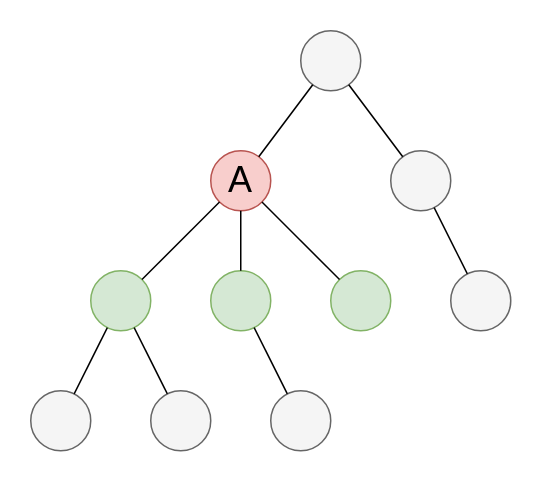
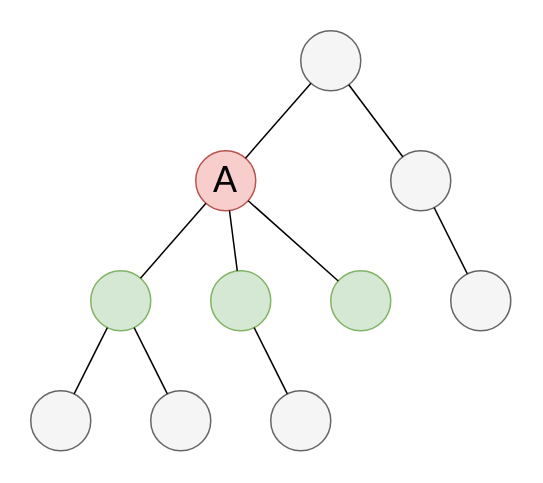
  <mxCell id="0" />
  <mxCell id="1" parent="0" />
  <mxCell id="2" value="" style="ellipse;whiteSpace=wrap;html=1;aspect=fixed;fillColor=#d5e8d4;strokeColor=#82b366;" vertex="1" parent="1"><mxGeometry x="60" y="180" width="40" height="40" as="geometry" /></mxCell>
  <mxCell id="3" value="" style="ellipse;whiteSpace=wrap;html=1;aspect=fixed;fillColor=#d5e8d4;strokeColor=#82b366;" vertex="1" parent="1"><mxGeometry x="220" y="180" width="40" height="40" as="geometry" /></mxCell>
  <mxCell id="4" value="" style="ellipse;whiteSpace=wrap;html=1;aspect=fixed;fillColor=#f5f5f5;strokeColor=#666666;fontColor=#333333;" vertex="1" parent="1"><mxGeometry x="180" y="260" width="40" height="40" as="geometry" /></mxCell>
  <mxCell id="5" value="" style="ellipse;whiteSpace=wrap;html=1;aspect=fixed;fillColor=#f5f5f5;strokeColor=#666666;fontColor=#333333;" vertex="1" parent="1"><mxGeometry x="20" y="260" width="40" height="40" as="geometry" /></mxCell>
  <mxCell id="6" value="" style="ellipse;whiteSpace=wrap;html=1;aspect=fixed;fillColor=#f5f5f5;strokeColor=#666666;fontColor=#333333;" vertex="1" parent="1"><mxGeometry x="200" y="20" width="40" height="40" as="geometry" /></mxCell>
  <mxCell id="7" value="" style="ellipse;whiteSpace=wrap;html=1;aspect=fixed;fillColor=#d5e8d4;strokeColor=#82b366;" vertex="1" parent="1"><mxGeometry x="140" y="180" width="40" height="40" as="geometry" /></mxCell>
  <mxCell id="8" value="" style="ellipse;whiteSpace=wrap;html=1;aspect=fixed;fillColor=#f5f5f5;strokeColor=#666666;fontColor=#333333;" vertex="1" parent="1"><mxGeometry x="300" y="180" width="40" height="40" as="geometry" /></mxCell>
- <mxCell id="9" value="A" style="ellipse;whiteSpace=wrap;html=1;aspect=fixed;fillColor=#f8cecc;strokeColor=#b85450;fontSize=24;" vertex="1" parent="1"><mxGeometry x="140" y="100" width="40" height="40" as="geometry" /></mxCell>
+ <mxCell id="9" value="A" style="ellipse;whiteSpace=wrap;html=1;aspect=fixed;fillColor=#f8cecc;strokeColor=#b85450;fontSize=24;" vertex="1" parent="1"><mxGeometry x="130" y="100" width="40" height="40" as="geometry" /></mxCell>
  <mxCell id="10" value="" style="ellipse;whiteSpace=wrap;html=1;aspect=fixed;fillColor=#f5f5f5;strokeColor=#666666;fontColor=#333333;" vertex="1" parent="1"><mxGeometry x="100" y="260" width="40" height="40" as="geometry" /></mxCell>
  <mxCell id="11" value="" style="ellipse;whiteSpace=wrap;html=1;aspect=fixed;fillColor=#f5f5f5;strokeColor=#666666;fontColor=#333333;" vertex="1" parent="1"><mxGeometry x="260" y="100" width="40" height="40" as="geometry" /></mxCell>
  <mxCell id="12" value="" style="endArrow=none;html=1;" edge="1" parent="1" source="9" target="6"><mxGeometry width="50" height="50" relative="1" as="geometry"><mxPoint x="240" y="540" as="sourcePoint" /><mxPoint x="290" y="490" as="targetPoint" /></mxGeometry></mxCell>
  <mxCell id="13" value="" style="endArrow=none;html=1;" edge="1" parent="1" source="3" target="9"><mxGeometry width="50" height="50" relative="1" as="geometry"><mxPoint x="240" y="540" as="sourcePoint" /><mxPoint x="290" y="490" as="targetPoint" /></mxGeometry></mxCell>
  <mxCell id="14" value="" style="endArrow=none;html=1;" edge="1" parent="1" source="7" target="9"><mxGeometry width="50" height="50" relative="1" as="geometry"><mxPoint x="240" y="540" as="sourcePoint" /><mxPoint x="290" y="490" as="targetPoint" /></mxGeometry></mxCell>
  <mxCell id="15" value="" style="endArrow=none;html=1;" edge="1" parent="1" source="2" target="9"><mxGeometry width="50" height="50" relative="1" as="geometry"><mxPoint x="240" y="540" as="sourcePoint" /><mxPoint x="290" y="490" as="targetPoint" /></mxGeometry></mxCell>
  <mxCell id="16" value="" style="endArrow=none;html=1;" edge="1" parent="1" source="5" target="2"><mxGeometry width="50" height="50" relative="1" as="geometry"><mxPoint x="240" y="540" as="sourcePoint" /><mxPoint x="290" y="490" as="targetPoint" /></mxGeometry></mxCell>
  <mxCell id="17" value="" style="endArrow=none;html=1;" edge="1" parent="1" source="10" target="2"><mxGeometry width="50" height="50" relative="1" as="geometry"><mxPoint x="240" y="540" as="sourcePoint" /><mxPoint x="290" y="490" as="targetPoint" /></mxGeometry></mxCell>
  <mxCell id="18" value="" style="endArrow=none;html=1;" edge="1" parent="1" source="4" target="7"><mxGeometry width="50" height="50" relative="1" as="geometry"><mxPoint x="240" y="540" as="sourcePoint" /><mxPoint x="290" y="490" as="targetPoint" /></mxGeometry></mxCell>
  <mxCell id="19" value="" style="endArrow=none;html=1;" edge="1" parent="1" source="11" target="6"><mxGeometry width="50" height="50" relative="1" as="geometry"><mxPoint x="240" y="540" as="sourcePoint" /><mxPoint x="290" y="490" as="targetPoint" /></mxGeometry></mxCell>
  <mxCell id="20" value="" style="endArrow=none;html=1;" edge="1" parent="1" source="8" target="11"><mxGeometry width="50" height="50" relative="1" as="geometry"><mxPoint x="240" y="540" as="sourcePoint" /><mxPoint x="290" y="490" as="targetPoint" /></mxGeometry></mxCell>
